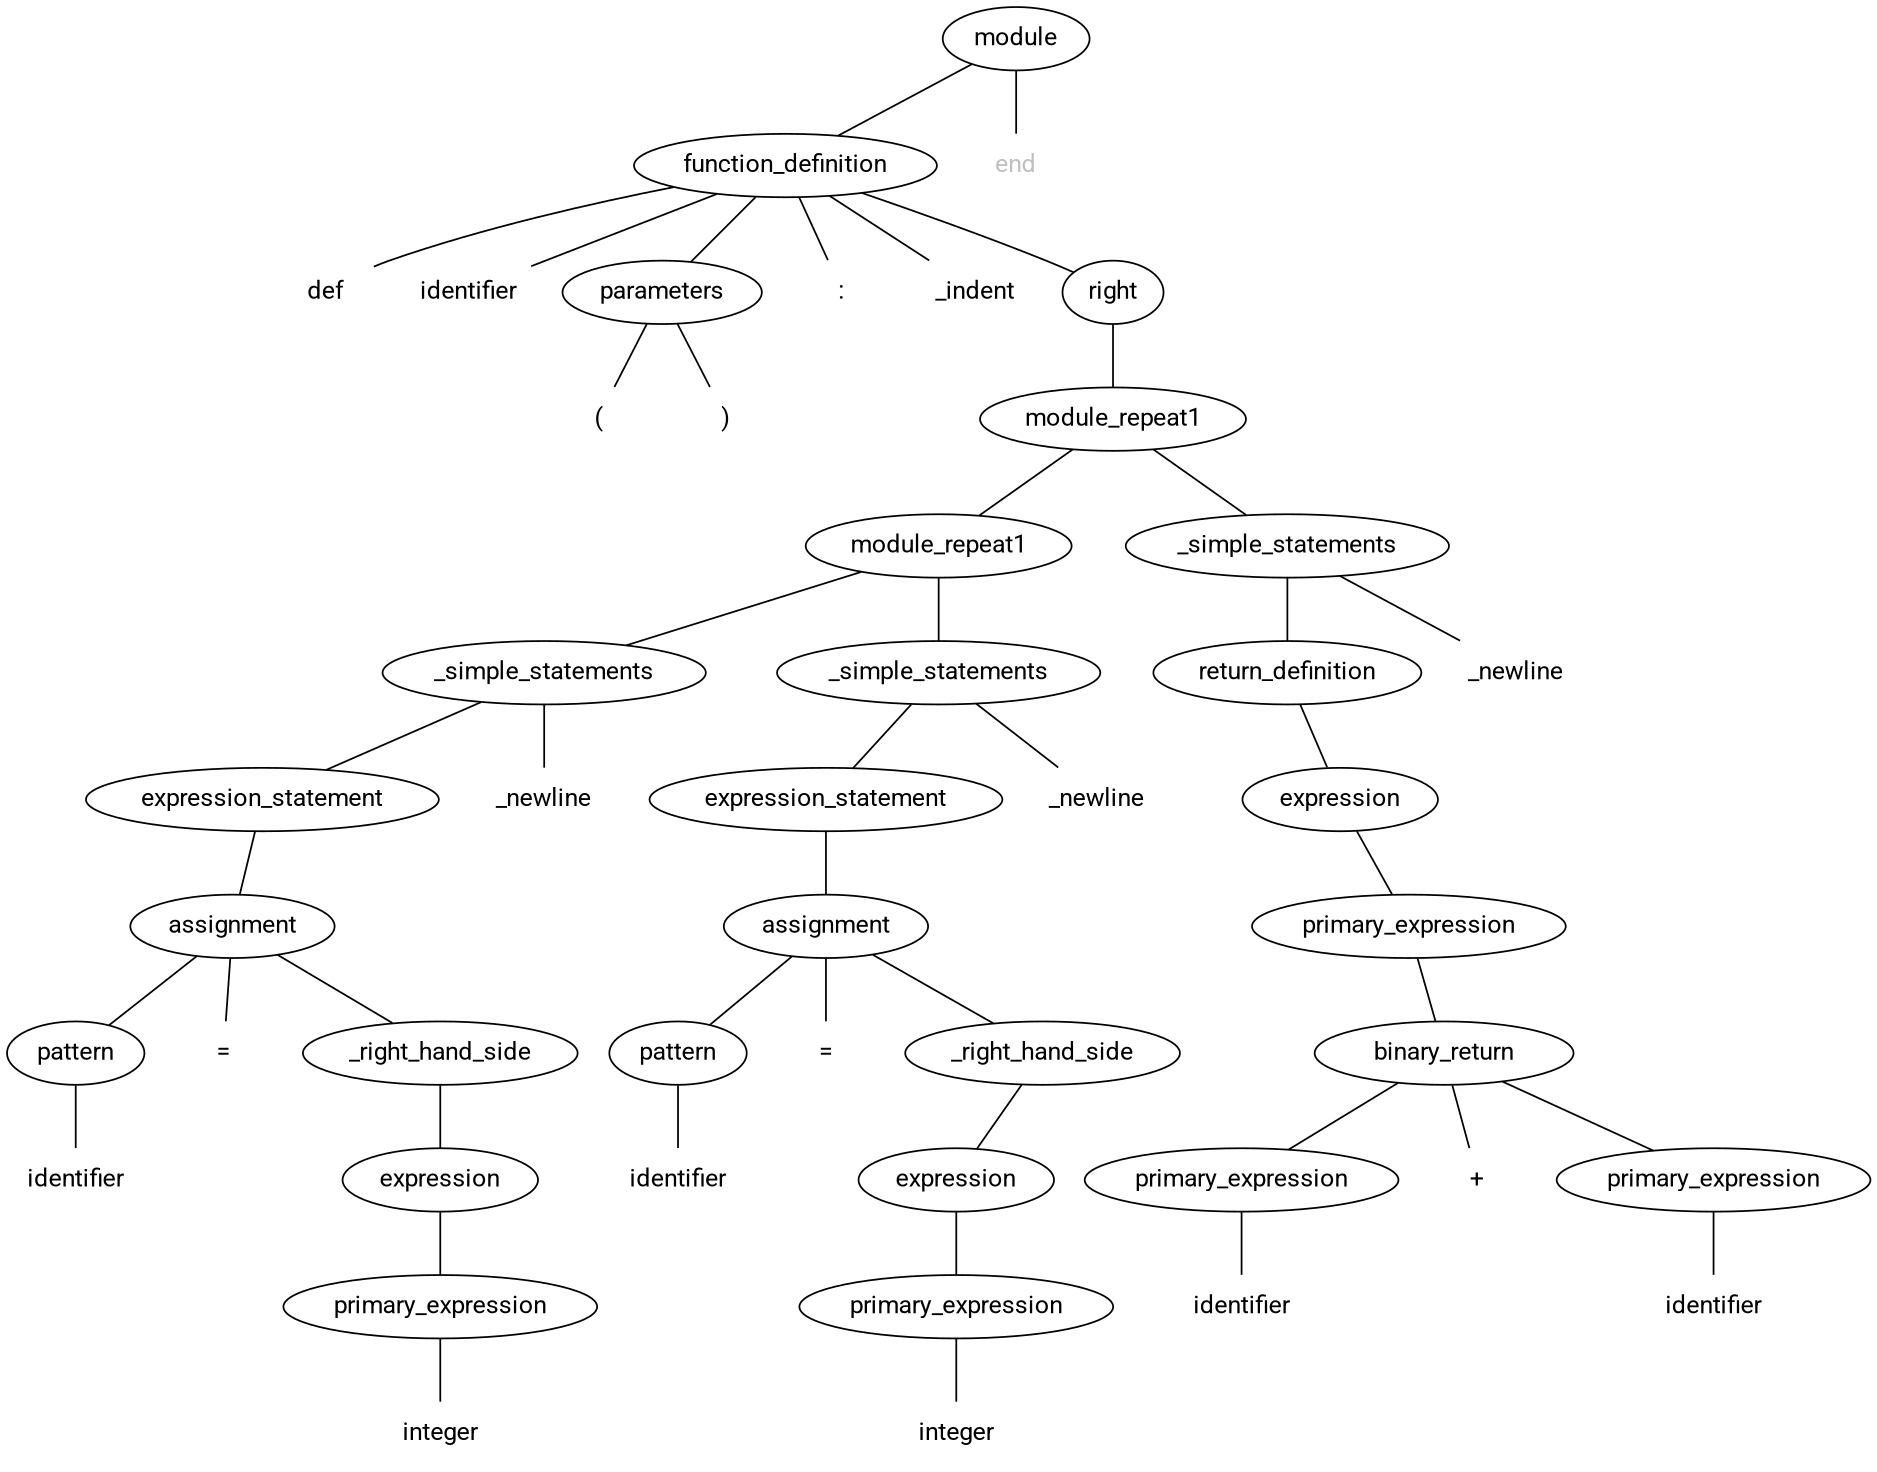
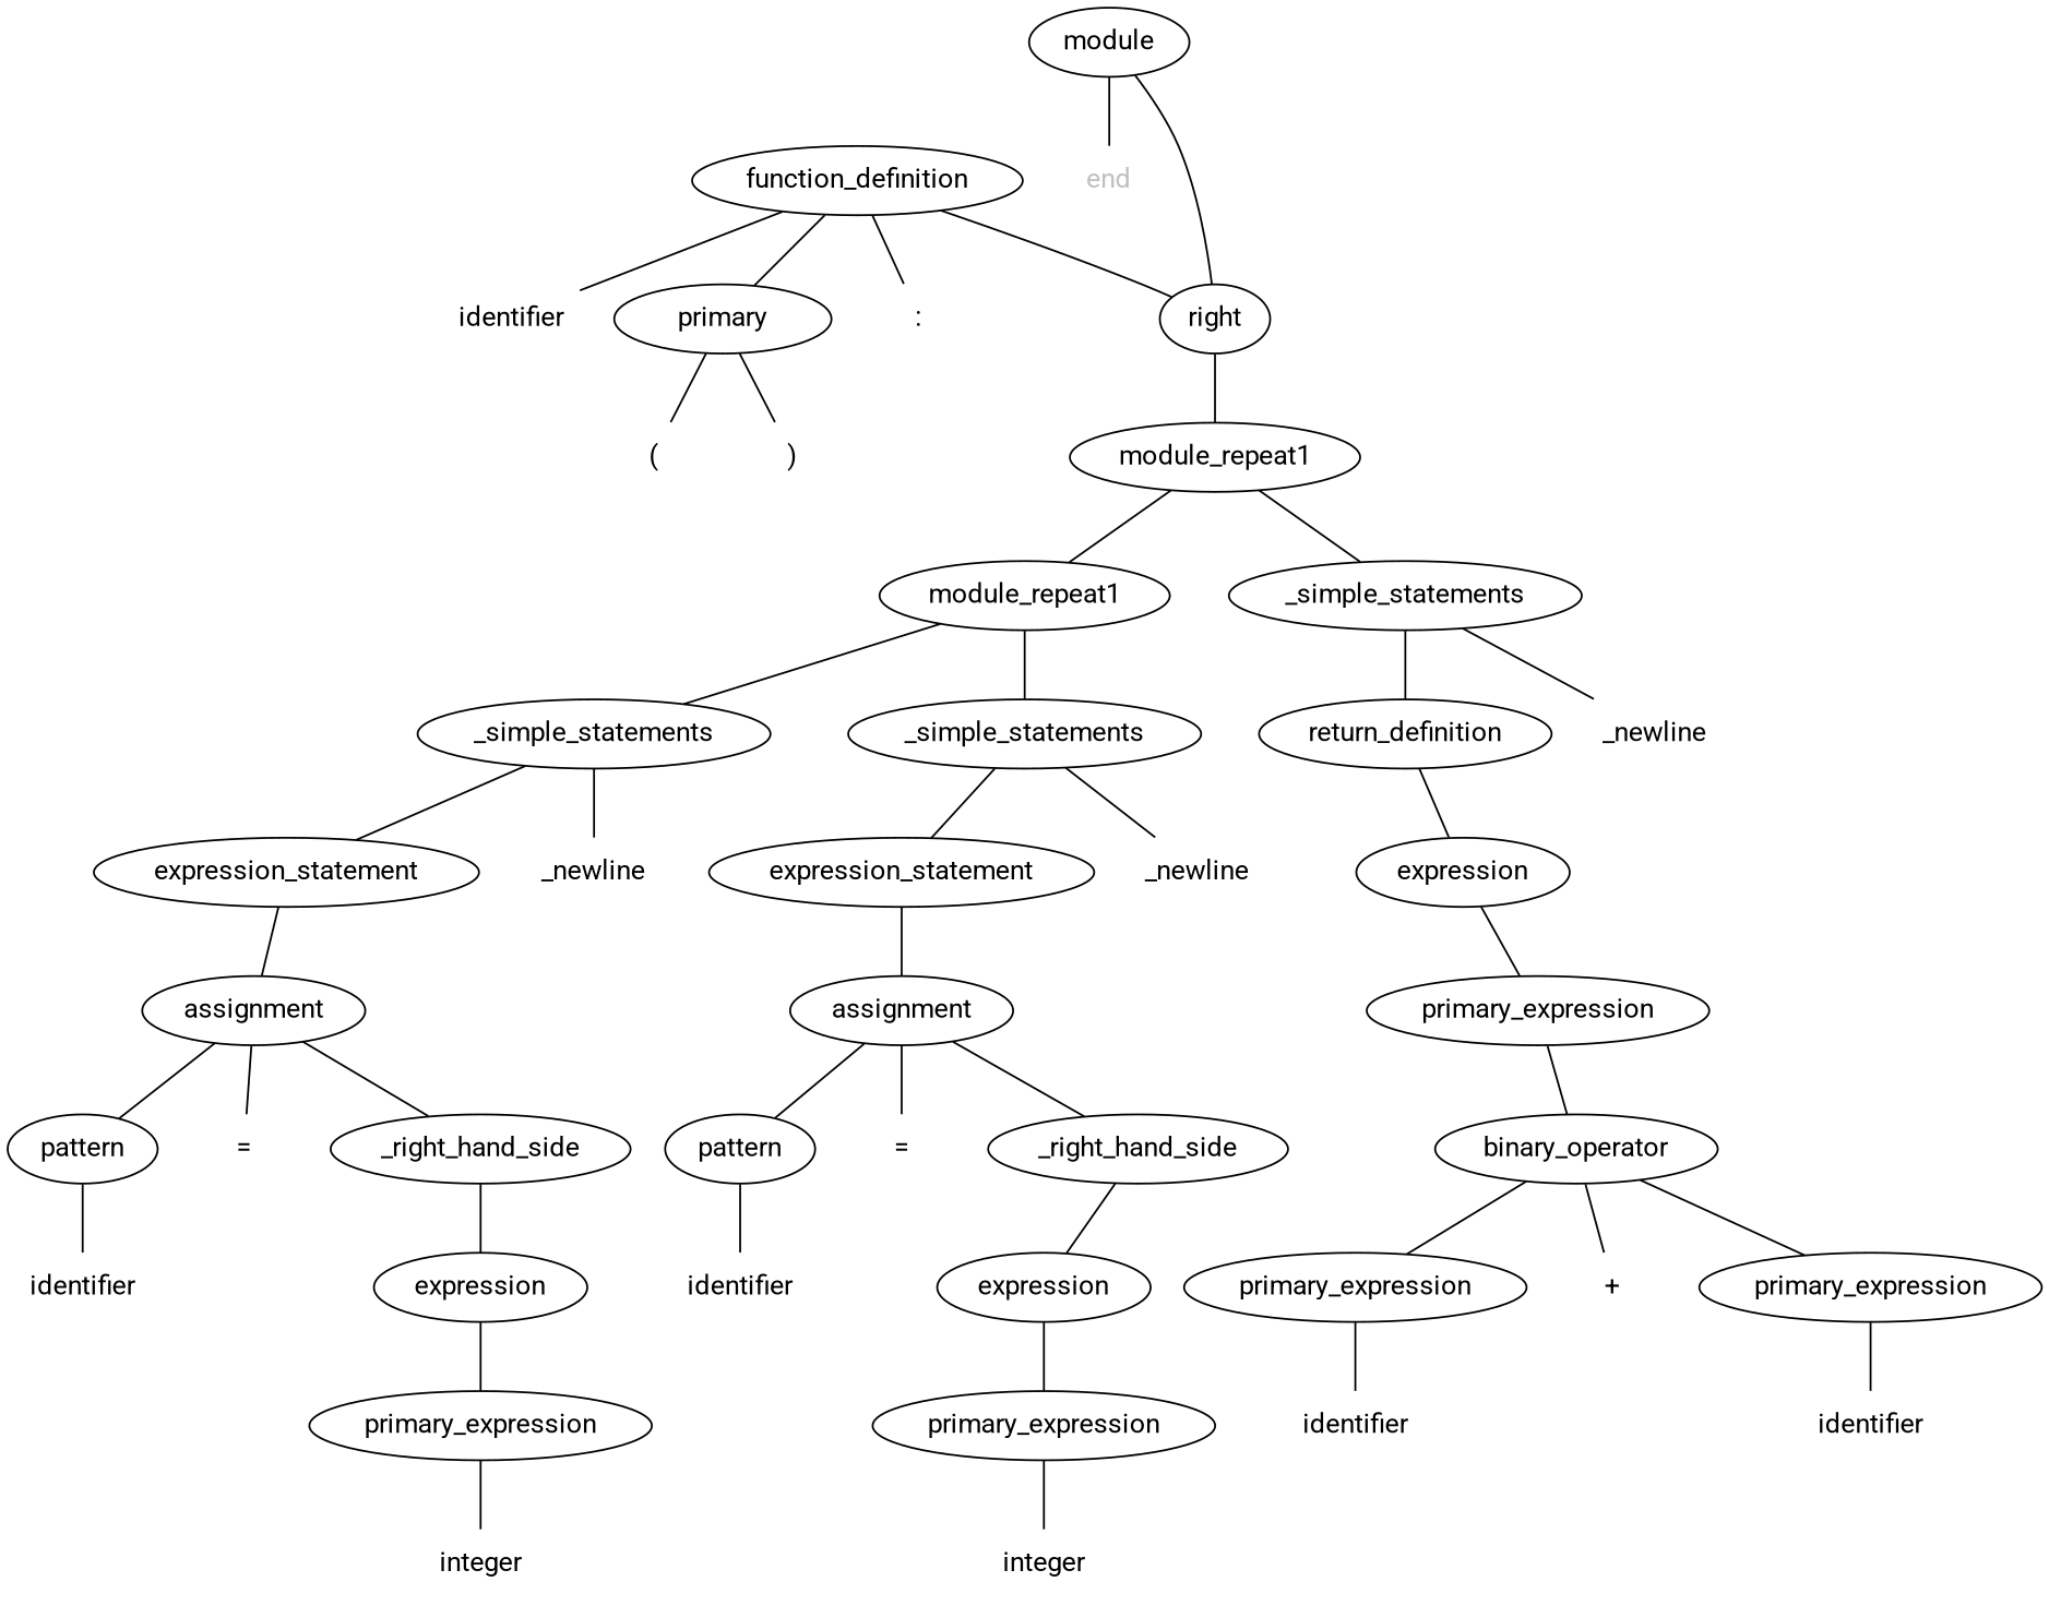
  digraph {
    fontname=Roboto
    node [fontname=Roboto]
    edge [arrowhead=none fontname=Roboto]
    n1 [label=module]
    n2 [label=function_definition]
    n3 [fontcolor=gray label=end shape=plaintext]
-   n4 [label=def shape=plaintext]
    n5 [label=identifier shape=plaintext]
-   n6 [label=parameters]
+   n6 [label=primary]
    n7 [label=":" shape=plaintext]
-   n8 [label=_indent shape=plaintext]
    n9 [label=right]
    n10 [label="(" shape=plaintext]
    n11 [label=")" shape=plaintext]
    n12 [label=module_repeat1]
    n13 [label=module_repeat1]
    n14 [label=_simple_statements]
    n15 [label=_simple_statements]
    n16 [label=_simple_statements]
    n17 [label=return_definition]
    n18 [label=_newline shape=plaintext]
    n19 [label=expression_statement]
    n20 [label=_newline shape=plaintext]
    n21 [label=expression_statement]
    n22 [label=_newline shape=plaintext]
    n23 [label=assignment]
    n24 [label=pattern]
    n25 [label="=" shape=plaintext]
    n26 [label=_right_hand_side]
    n27 [label=identifier shape=plaintext]
    n28 [label=expression]
    n29 [label=primary_expression]
    n30 [label=integer shape=plaintext]
    n31 [label=assignment]
    n32 [label=pattern]
    n33 [label="=" shape=plaintext]
    n34 [label=_right_hand_side]
    n35 [label=identifier shape=plaintext]
    n36 [label=expression]
    n37 [label=primary_expression]
    n38 [label=integer shape=plaintext]
    n39 [label=expression]
    n40 [label=primary_expression]
-   n41 [label=binary_return]
+   n41 [label=binary_operator]
    n42 [label=primary_expression]
    n43 [label="+" shape=plaintext]
    n44 [label=primary_expression]
    n45 [label=identifier shape=plaintext]
    n46 [label=identifier shape=plaintext]
-   n1 -> n2
+   n1 -> n9
    n1 -> n3
-   n2 -> n4
    n2 -> n5
    n2 -> n6
    n2 -> n7
-   n2 -> n8
    n2 -> n9
    n6 -> n10
    n6 -> n11
    n9 -> n12
    n12 -> n13
    n12 -> n14
    n13 -> n15
    n13 -> n16
    n14 -> n17
    n14 -> n18
    n15 -> n19
    n15 -> n20
    n16 -> n21
    n16 -> n22
    n17 -> n39
    n19 -> n23
    n21 -> n31
    n23 -> n24
    n23 -> n25
    n23 -> n26
    n24 -> n27
    n26 -> n28
    n28 -> n29
    n29 -> n30
    n31 -> n32
    n31 -> n33
    n31 -> n34
    n32 -> n35
    n34 -> n36
    n36 -> n37
    n37 -> n38
    n39 -> n40
    n40 -> n41
    n41 -> n42
    n41 -> n43
    n41 -> n44
    n42 -> n45
    n44 -> n46
  }
